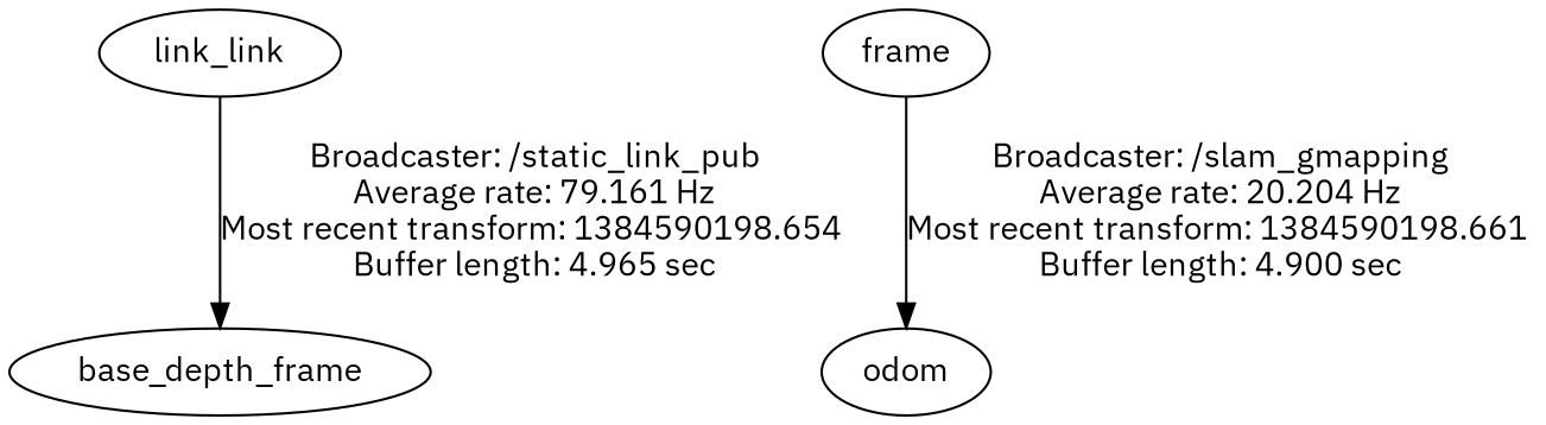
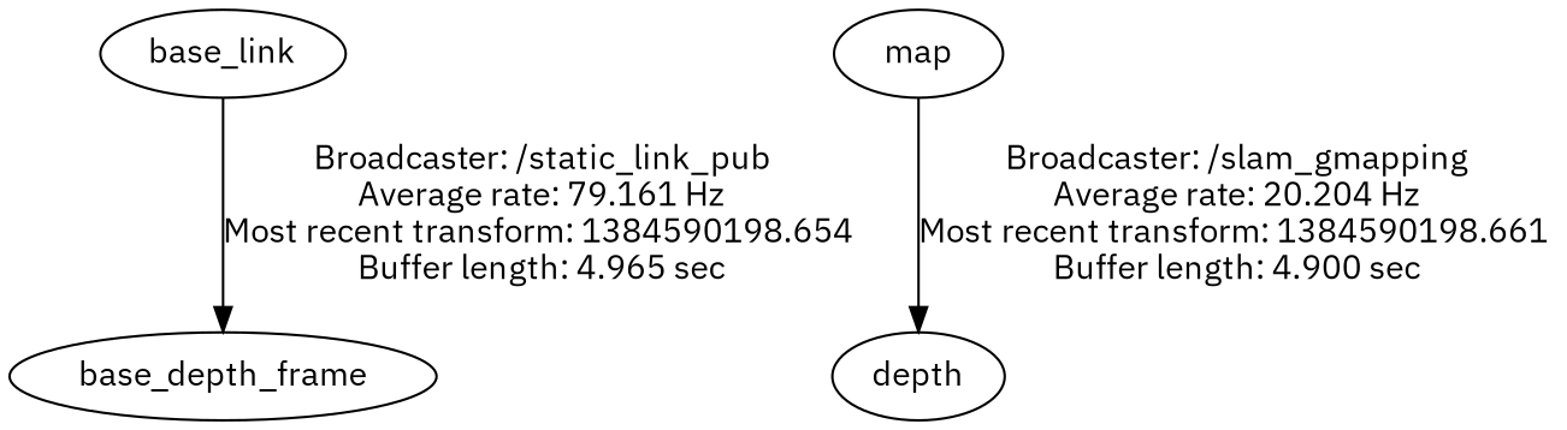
  digraph {
    fontname="IBM Plex Sans"
    node [fontname="IBM Plex Sans"]
    edge [fontname="IBM Plex Sans"]
    n1 [label=base_depth_frame]
-   base_link [label=link_link]
-   map [label=frame]
-   odom
+   base_link
+   map
+   odom [label=depth]
    base_link -> n1 [label="Broadcaster: /static_link_pub\nAverage rate: 79.161 Hz\nMost recent transform: 1384590198.654 \nBuffer length: 4.965 sec\n"]
    map -> odom [label="Broadcaster: /slam_gmapping\nAverage rate: 20.204 Hz\nMost recent transform: 1384590198.661 \nBuffer length: 4.900 sec\n"]
  }
